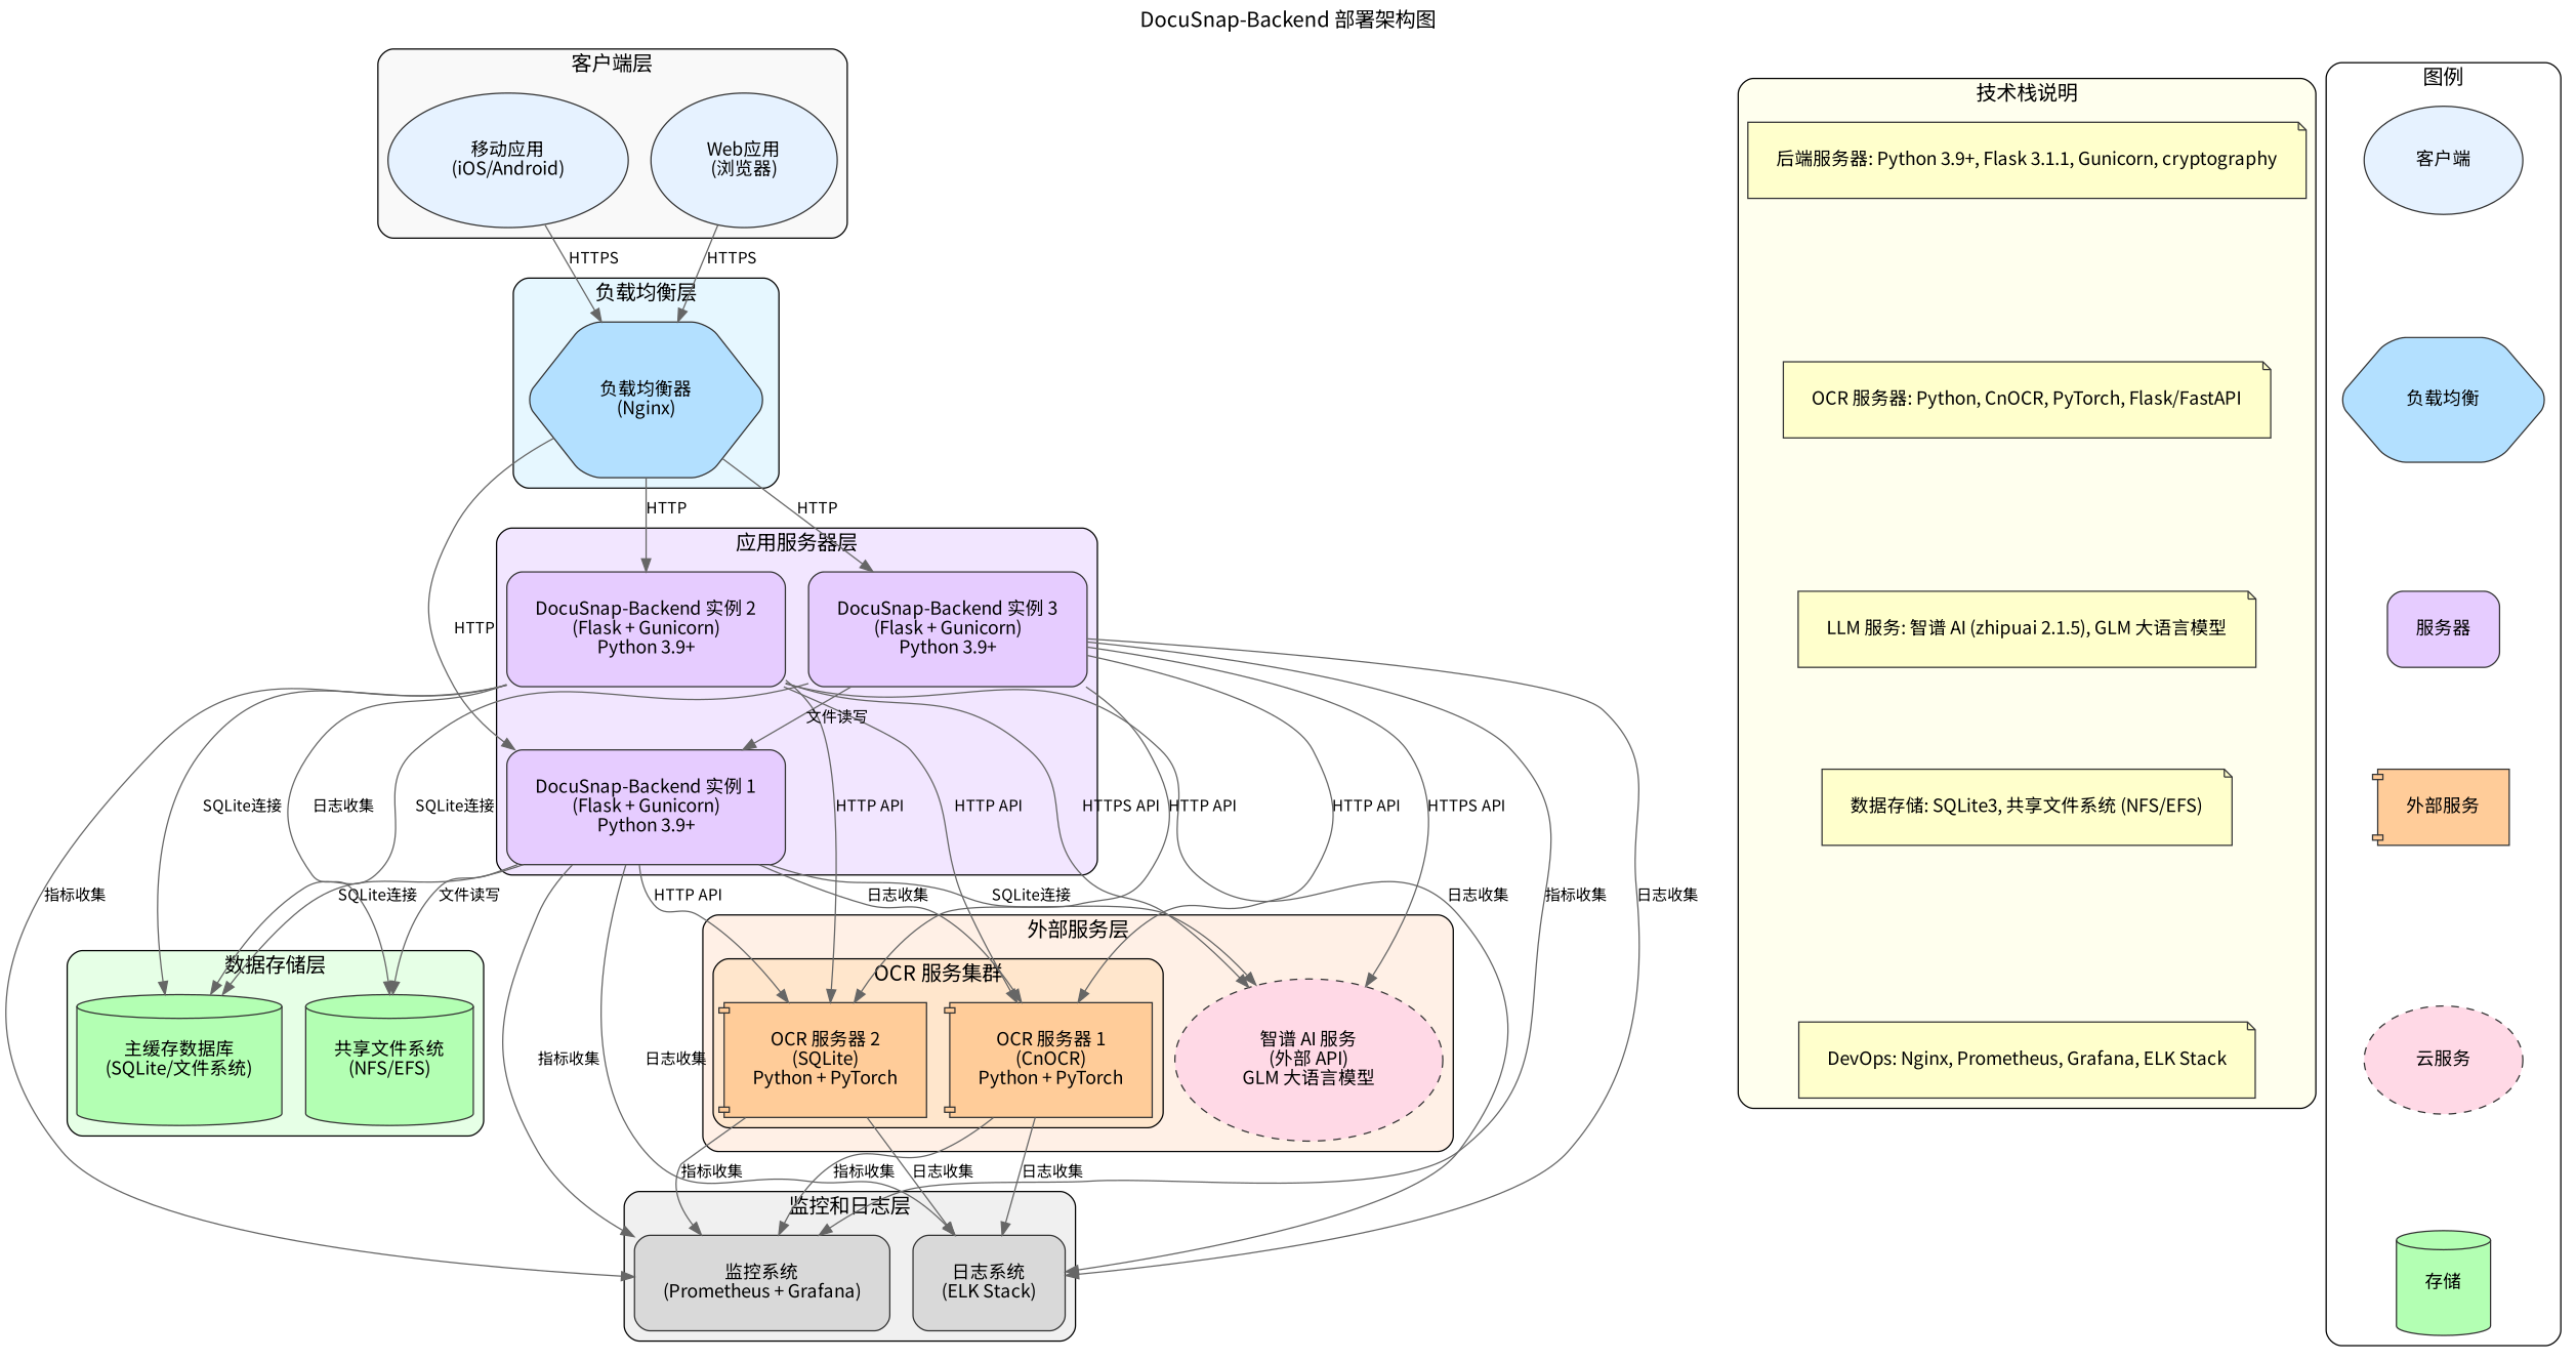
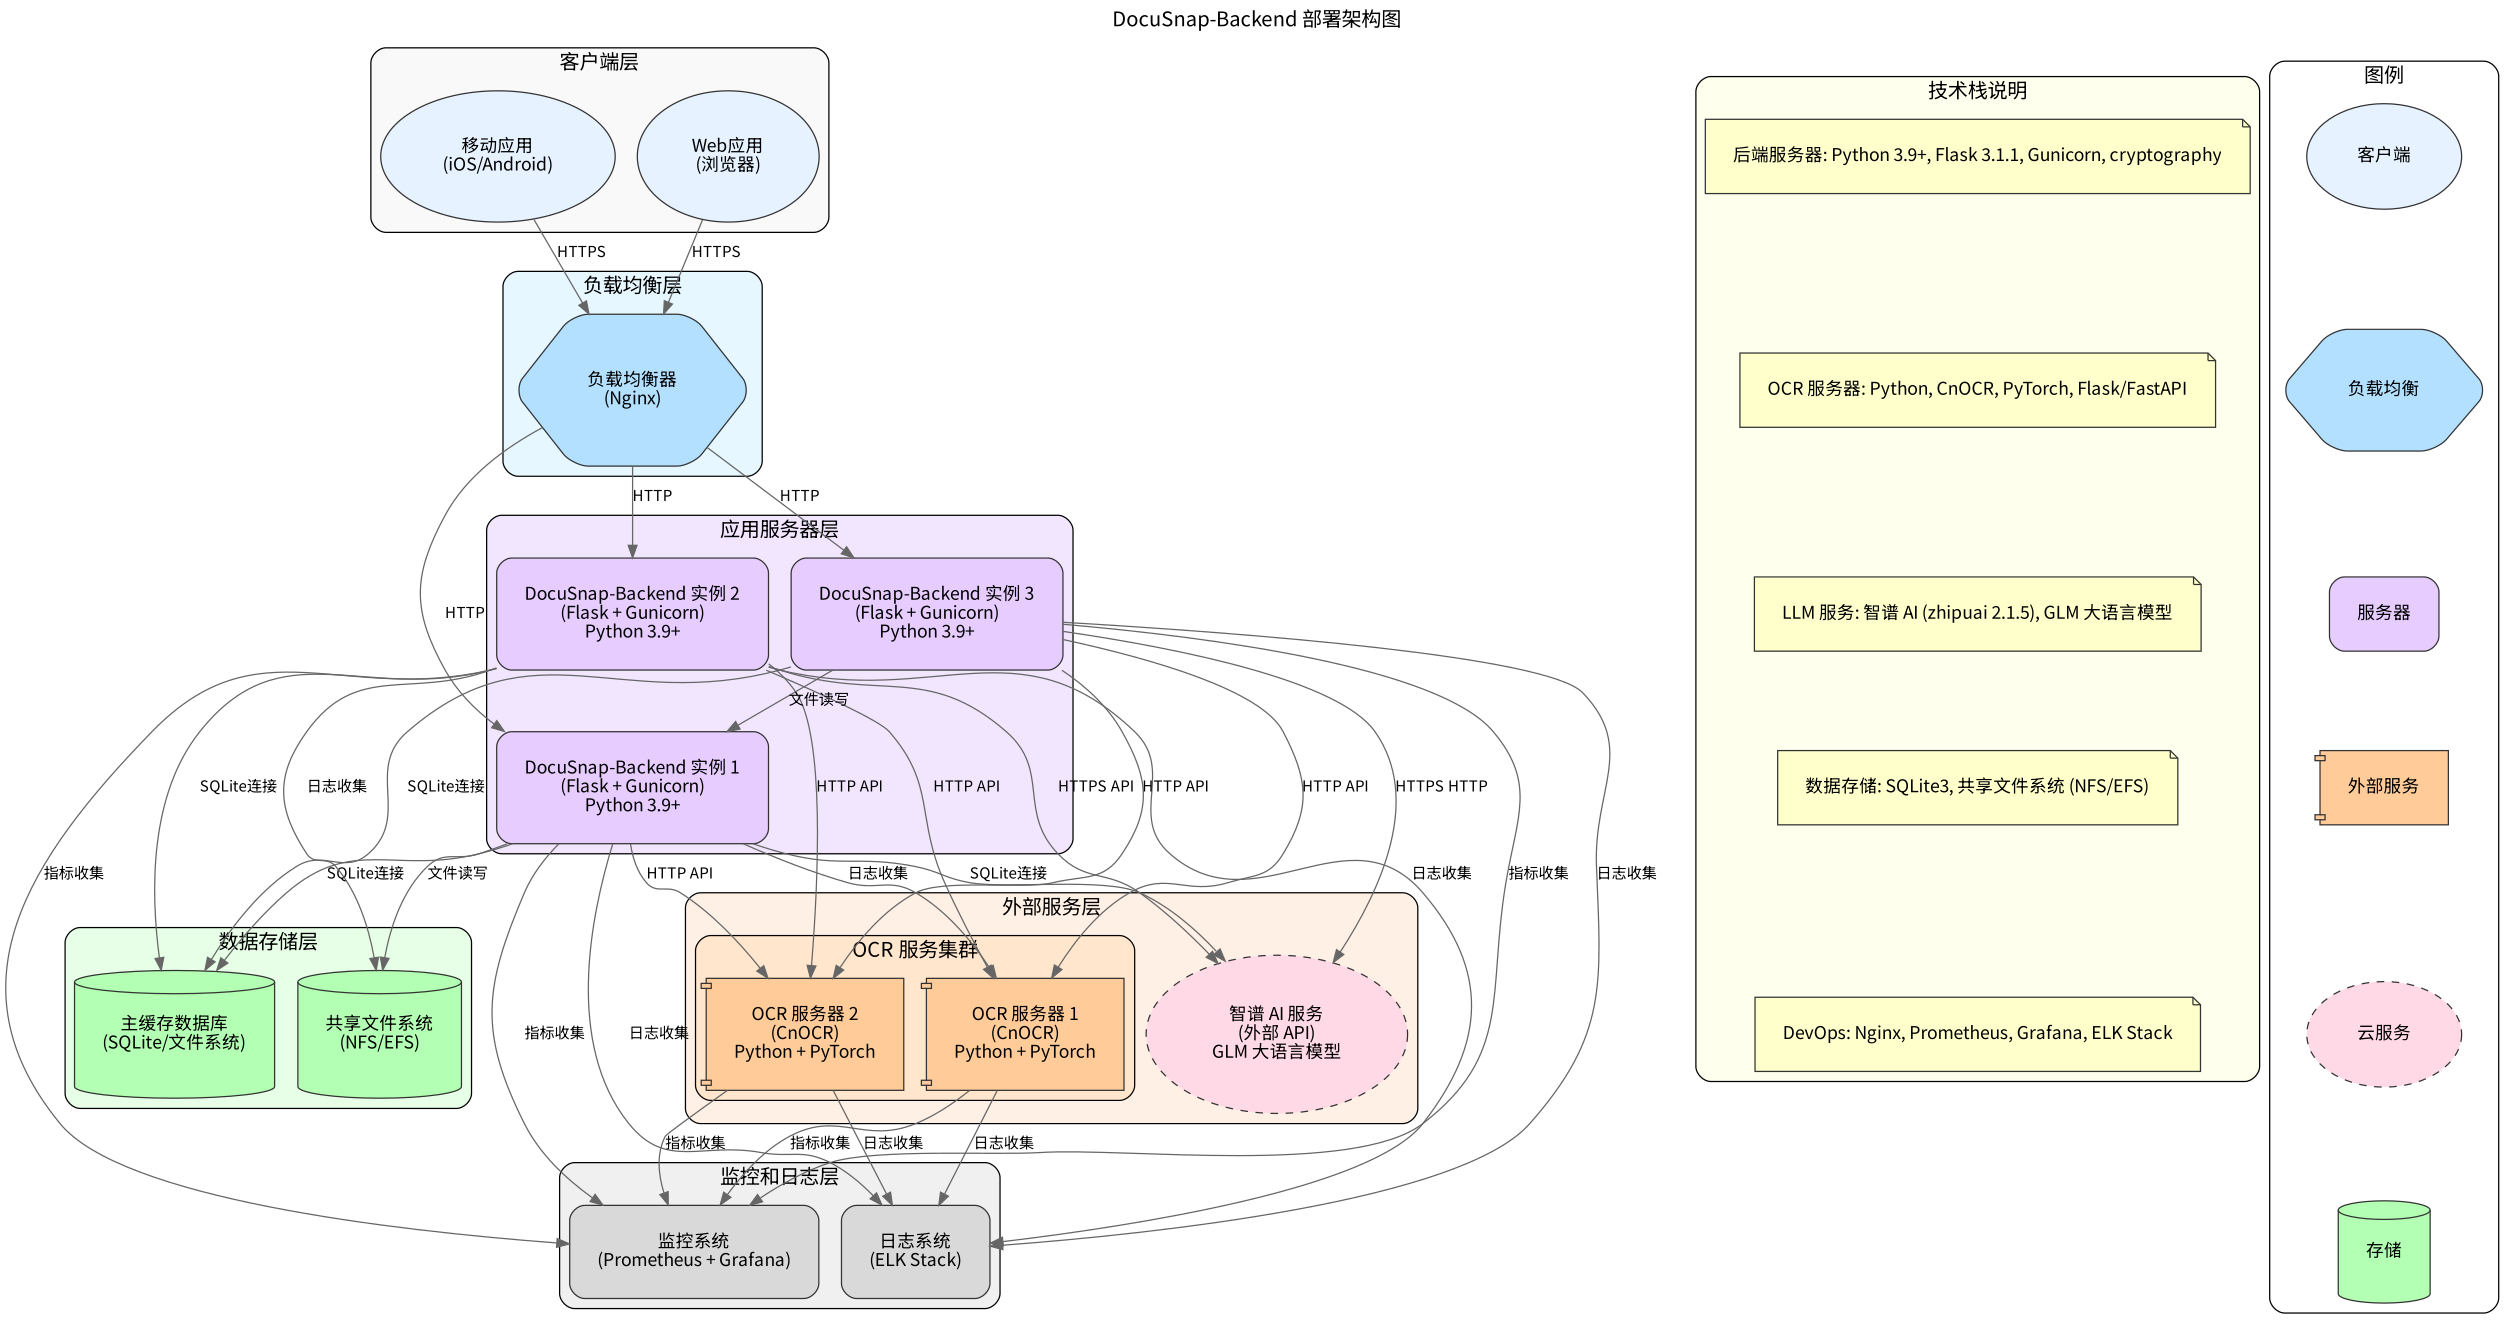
  digraph {
    bgcolor=white
    fontname="Noto Sans SC"
    fontsize=16
    label="DocuSnap-Backend 部署架构图"
    labelloc=t
    rankdir=TB
    node [color="#333333" fillcolor="#FFFFCC" fontname="Noto Sans SC" fontsize=14 margin=0.3 shape=box style="rounded,filled"]
    edge [color="#666666" fontname="Noto Sans SC" fontsize=12]
    n1 [fillcolor="#E6F2FF" label="移动应用\n(iOS/Android)" shape=ellipse]
    n2 [fillcolor="#E6F2FF" label="Web应用\n(浏览器)" shape=ellipse]
    n3 [fillcolor="#B3E0FF" label="负载均衡器\n(Nginx)" shape=hexagon]
    n4 [fillcolor="#E6CCFF" label="DocuSnap-Backend 实例 1\n(Flask + Gunicorn)\nPython 3.9+"]
    n5 [fillcolor="#E6CCFF" label="DocuSnap-Backend 实例 2\n(Flask + Gunicorn)\nPython 3.9+"]
    n6 [fillcolor="#E6CCFF" label="DocuSnap-Backend 实例 3\n(Flask + Gunicorn)\nPython 3.9+"]
    n7 [fillcolor="#B3FFB3" label="主缓存数据库\n(SQLite/文件系统)" shape=cylinder]
    n8 [fillcolor="#B3FFB3" label="共享文件系统\n(NFS/EFS)" shape=cylinder]
    n9 [fillcolor="#FFCC99" label="OCR 服务器 1\n(CnOCR)\nPython + PyTorch" shape=component]
-   n10 [fillcolor="#FFCC99" label="OCR 服务器 2\n(SQLite)\nPython + PyTorch" shape=component]
+   n10 [fillcolor="#FFCC99" label="OCR 服务器 2\n(CnOCR)\nPython + PyTorch" shape=component]
    n11 [fillcolor="#FFD9E6" label="智谱 AI 服务\n(外部 API)\nGLM 大语言模型" shape=ellipse style="filled,dashed"]
    n12 [fillcolor="#D9D9D9" label="监控系统\n(Prometheus + Grafana)"]
    n13 [fillcolor="#D9D9D9" label="日志系统\n(ELK Stack)"]
    n14 [label="后端服务器: Python 3.9+, Flask 3.1.1, Gunicorn, cryptography" shape=note]
    n15 [label="OCR 服务器: Python, CnOCR, PyTorch, Flask/FastAPI" shape=note]
    n16 [label="LLM 服务: 智谱 AI (zhipuai 2.1.5), GLM 大语言模型" shape=note]
    n17 [label="数据存储: SQLite3, 共享文件系统 (NFS/EFS)" shape=note]
    n18 [label="DevOps: Nginx, Prometheus, Grafana, ELK Stack" shape=note]
    n19 [fillcolor="#E6F2FF" label="客户端" shape=ellipse]
    n20 [fillcolor="#B3E0FF" label="负载均衡" shape=hexagon]
    n21 [fillcolor="#E6CCFF" label="服务器"]
    n22 [fillcolor="#FFCC99" label="外部服务" shape=component]
    n23 [fillcolor="#FFD9E6" label="云服务" shape=ellipse style="filled,dashed"]
    n24 [fillcolor="#B3FFB3" label="存储" shape=cylinder]
    subgraph cluster_1 {
      fillcolor="#F9F9F9"
      label="客户端层"
      style="rounded,filled"
      n1
      n2
    }
    subgraph cluster_2 {
      fillcolor="#E6F7FF"
      label="负载均衡层"
      style="rounded,filled"
      n3
    }
    subgraph cluster_3 {
      fillcolor="#F2E6FF"
      label="应用服务器层"
      style="rounded,filled"
      n4
      n5
      n6
    }
    subgraph cluster_4 {
      fillcolor="#E6FFE6"
      label="数据存储层"
      style="rounded,filled"
      n7
      n8
    }
    subgraph cluster_5 {
      fillcolor="#FFF0E6"
      label="外部服务层"
      style="rounded,filled"
      n11
      subgraph cluster_6 {
        fillcolor="#FFE6CC"
        label="OCR 服务集群"
        style="rounded,filled"
        n9
        n10
      }
    }
    subgraph cluster_7 {
      fillcolor="#F0F0F0"
      label="监控和日志层"
      style="rounded,filled"
      n12
      n13
    }
    subgraph cluster_8 {
      fillcolor="#FFFFEE"
      label="技术栈说明"
      style="rounded,filled"
      n14
      n15
      n16
      n17
      n18
    }
    subgraph cluster_9 {
      fillcolor=white
      label="图例"
      style="rounded,filled"
      n19
      n20
      n21
      n22
      n23
      n24
    }
    n1 -> n3 [label=HTTPS]
    n2 -> n3 [label=HTTPS]
    n3 -> n4 [label=HTTP]
    n3 -> n5 [label=HTTP]
    n3 -> n6 [label=HTTP]
    n4 -> n7 [label="SQLite连接"]
    n4 -> n8 [label="文件读写"]
    n4 -> n9 [label="日志收集"]
    n4 -> n10 [label="HTTP API"]
    n4 -> n11 [label="SQLite连接"]
    n4 -> n12 [label="指标收集"]
    n4 -> n13 [label="日志收集"]
    n5 -> n7 [label="SQLite连接"]
    n5 -> n8 [label="日志收集"]
    n5 -> n9 [label="HTTP API"]
    n5 -> n10 [label="HTTP API"]
    n5 -> n11 [label="HTTPS API"]
    n5 -> n12 [label="指标收集"]
    n5 -> n13 [label="日志收集"]
    n6 -> n4 [label="文件读写"]
    n6 -> n7 [label="SQLite连接"]
    n6 -> n9 [label="HTTP API"]
    n6 -> n10 [label="HTTP API"]
-   n6 -> n11 [label="HTTPS API"]
+   n6 -> n11 [label="HTTPS HTTP"]
    n6 -> n12 [label="指标收集"]
    n6 -> n13 [label="日志收集"]
    n9 -> n12 [label="指标收集"]
    n9 -> n13 [label="日志收集"]
    n10 -> n12 [label="指标收集"]
    n10 -> n13 [label="日志收集"]
    n14 -> n15 [style=invis]
    n15 -> n16 [style=invis]
    n16 -> n17 [style=invis]
    n17 -> n18 [style=invis]
    n19 -> n20 [style=invis]
    n20 -> n21 [style=invis]
    n21 -> n22 [style=invis]
    n22 -> n23 [style=invis]
    n23 -> n24 [style=invis]
  }
